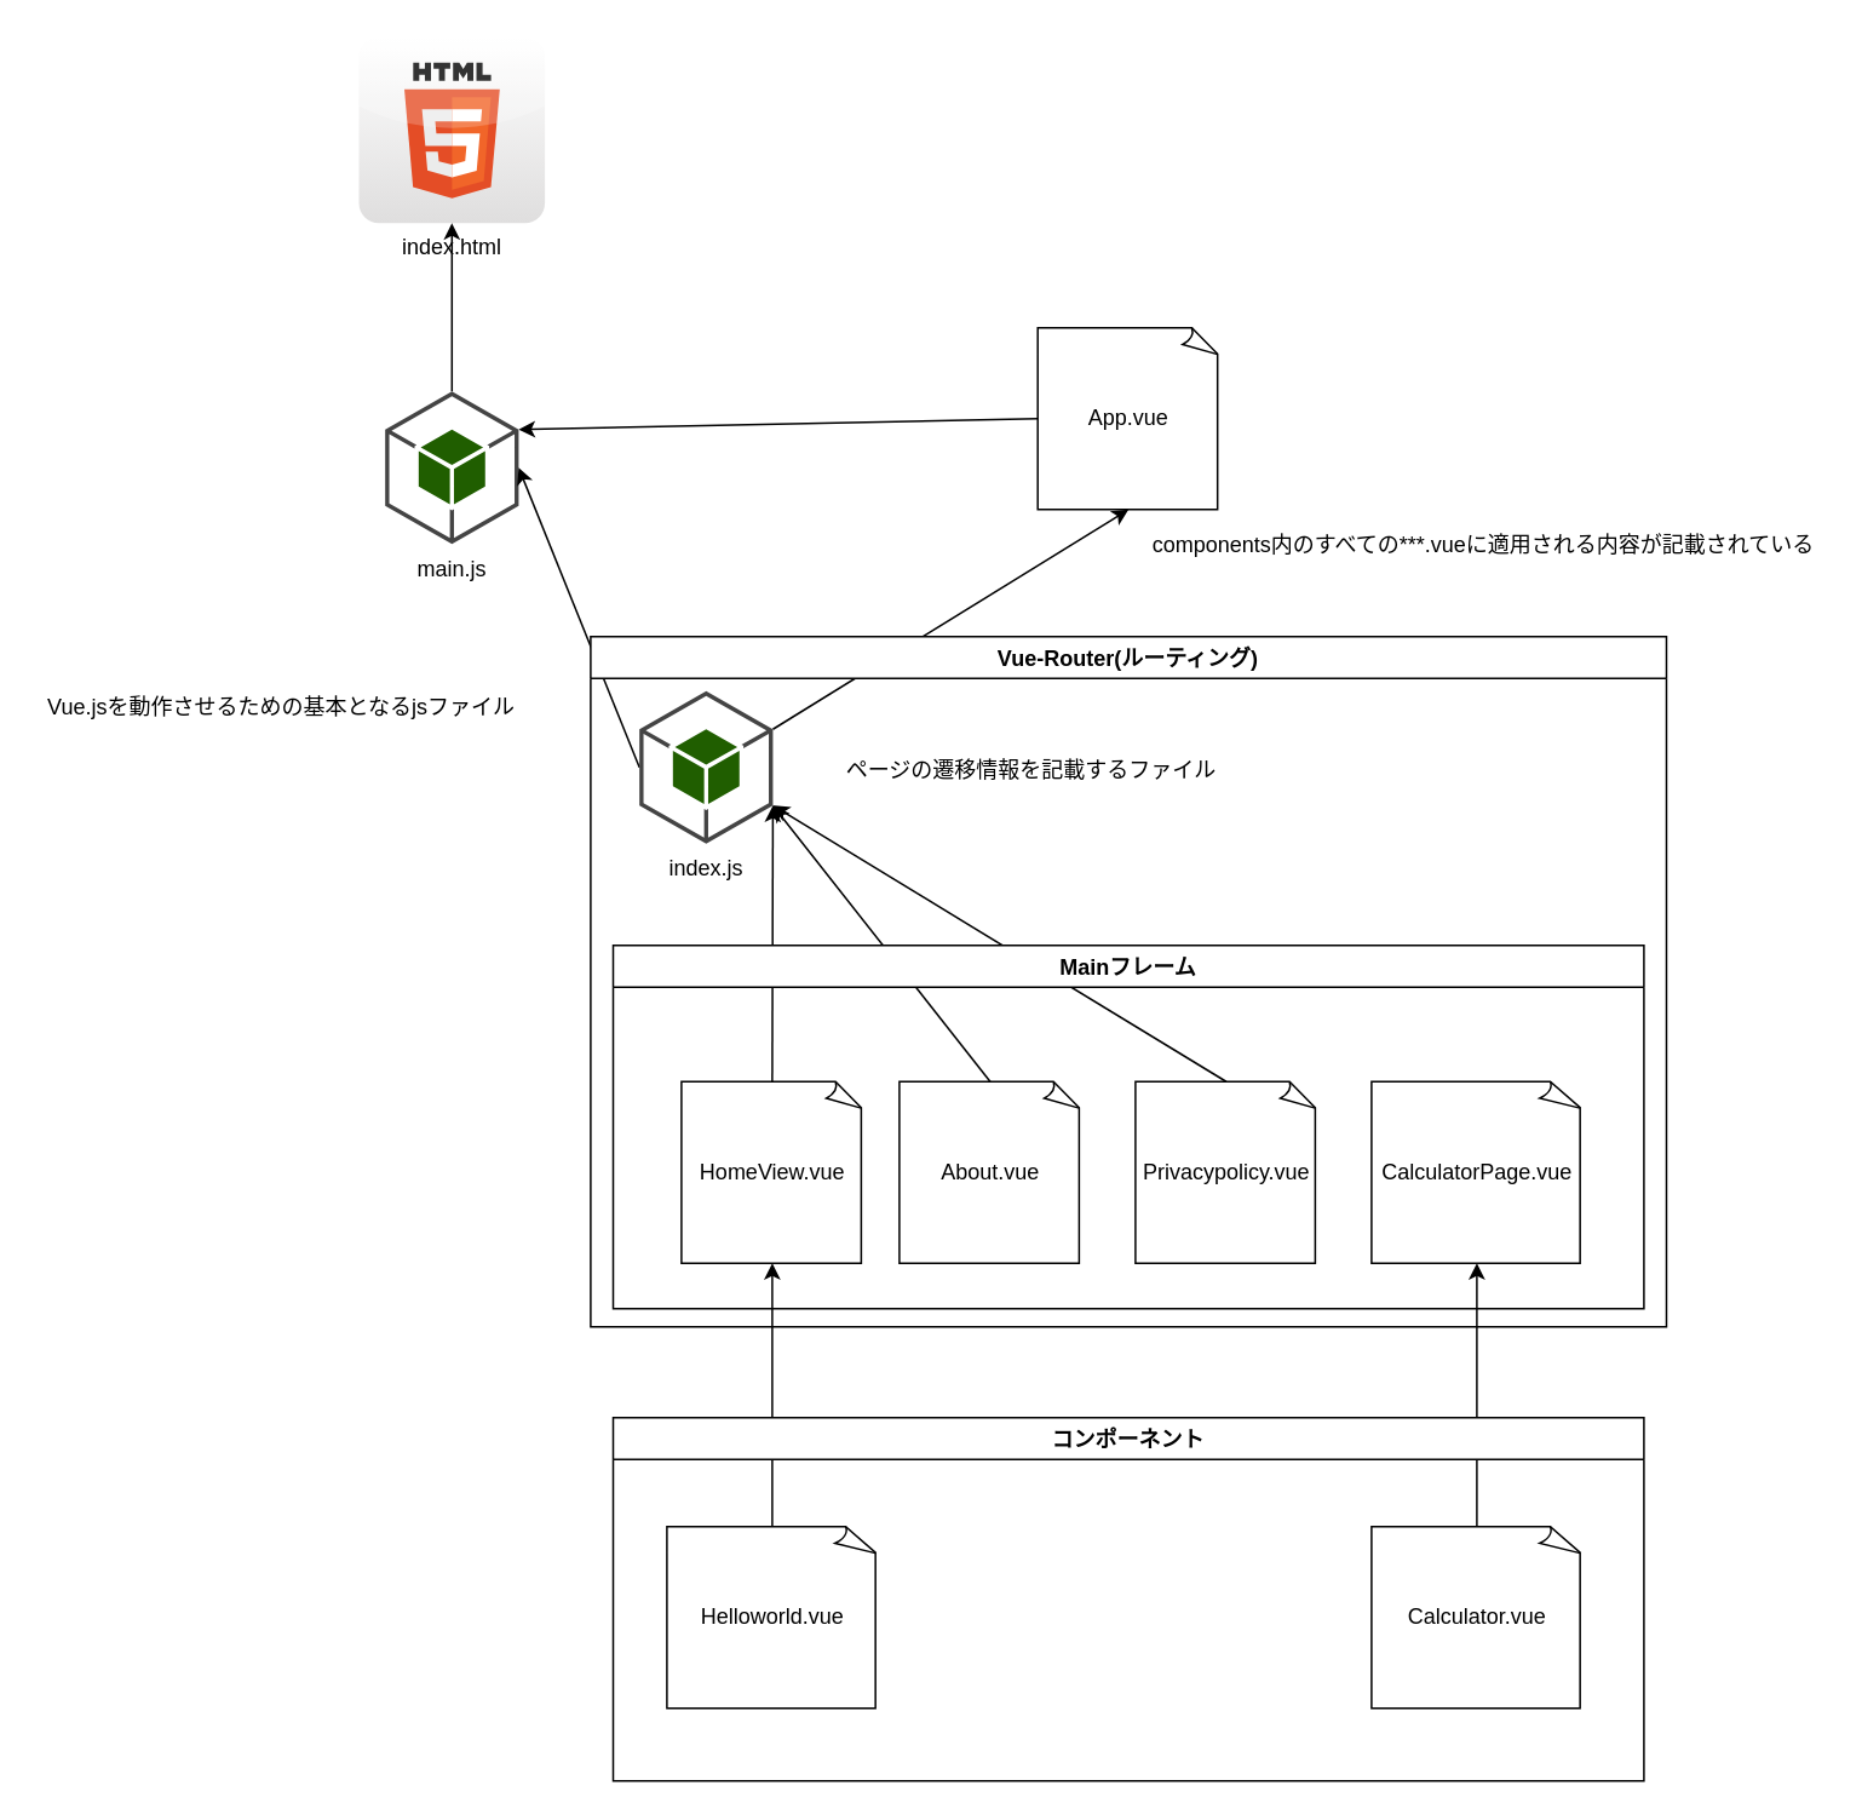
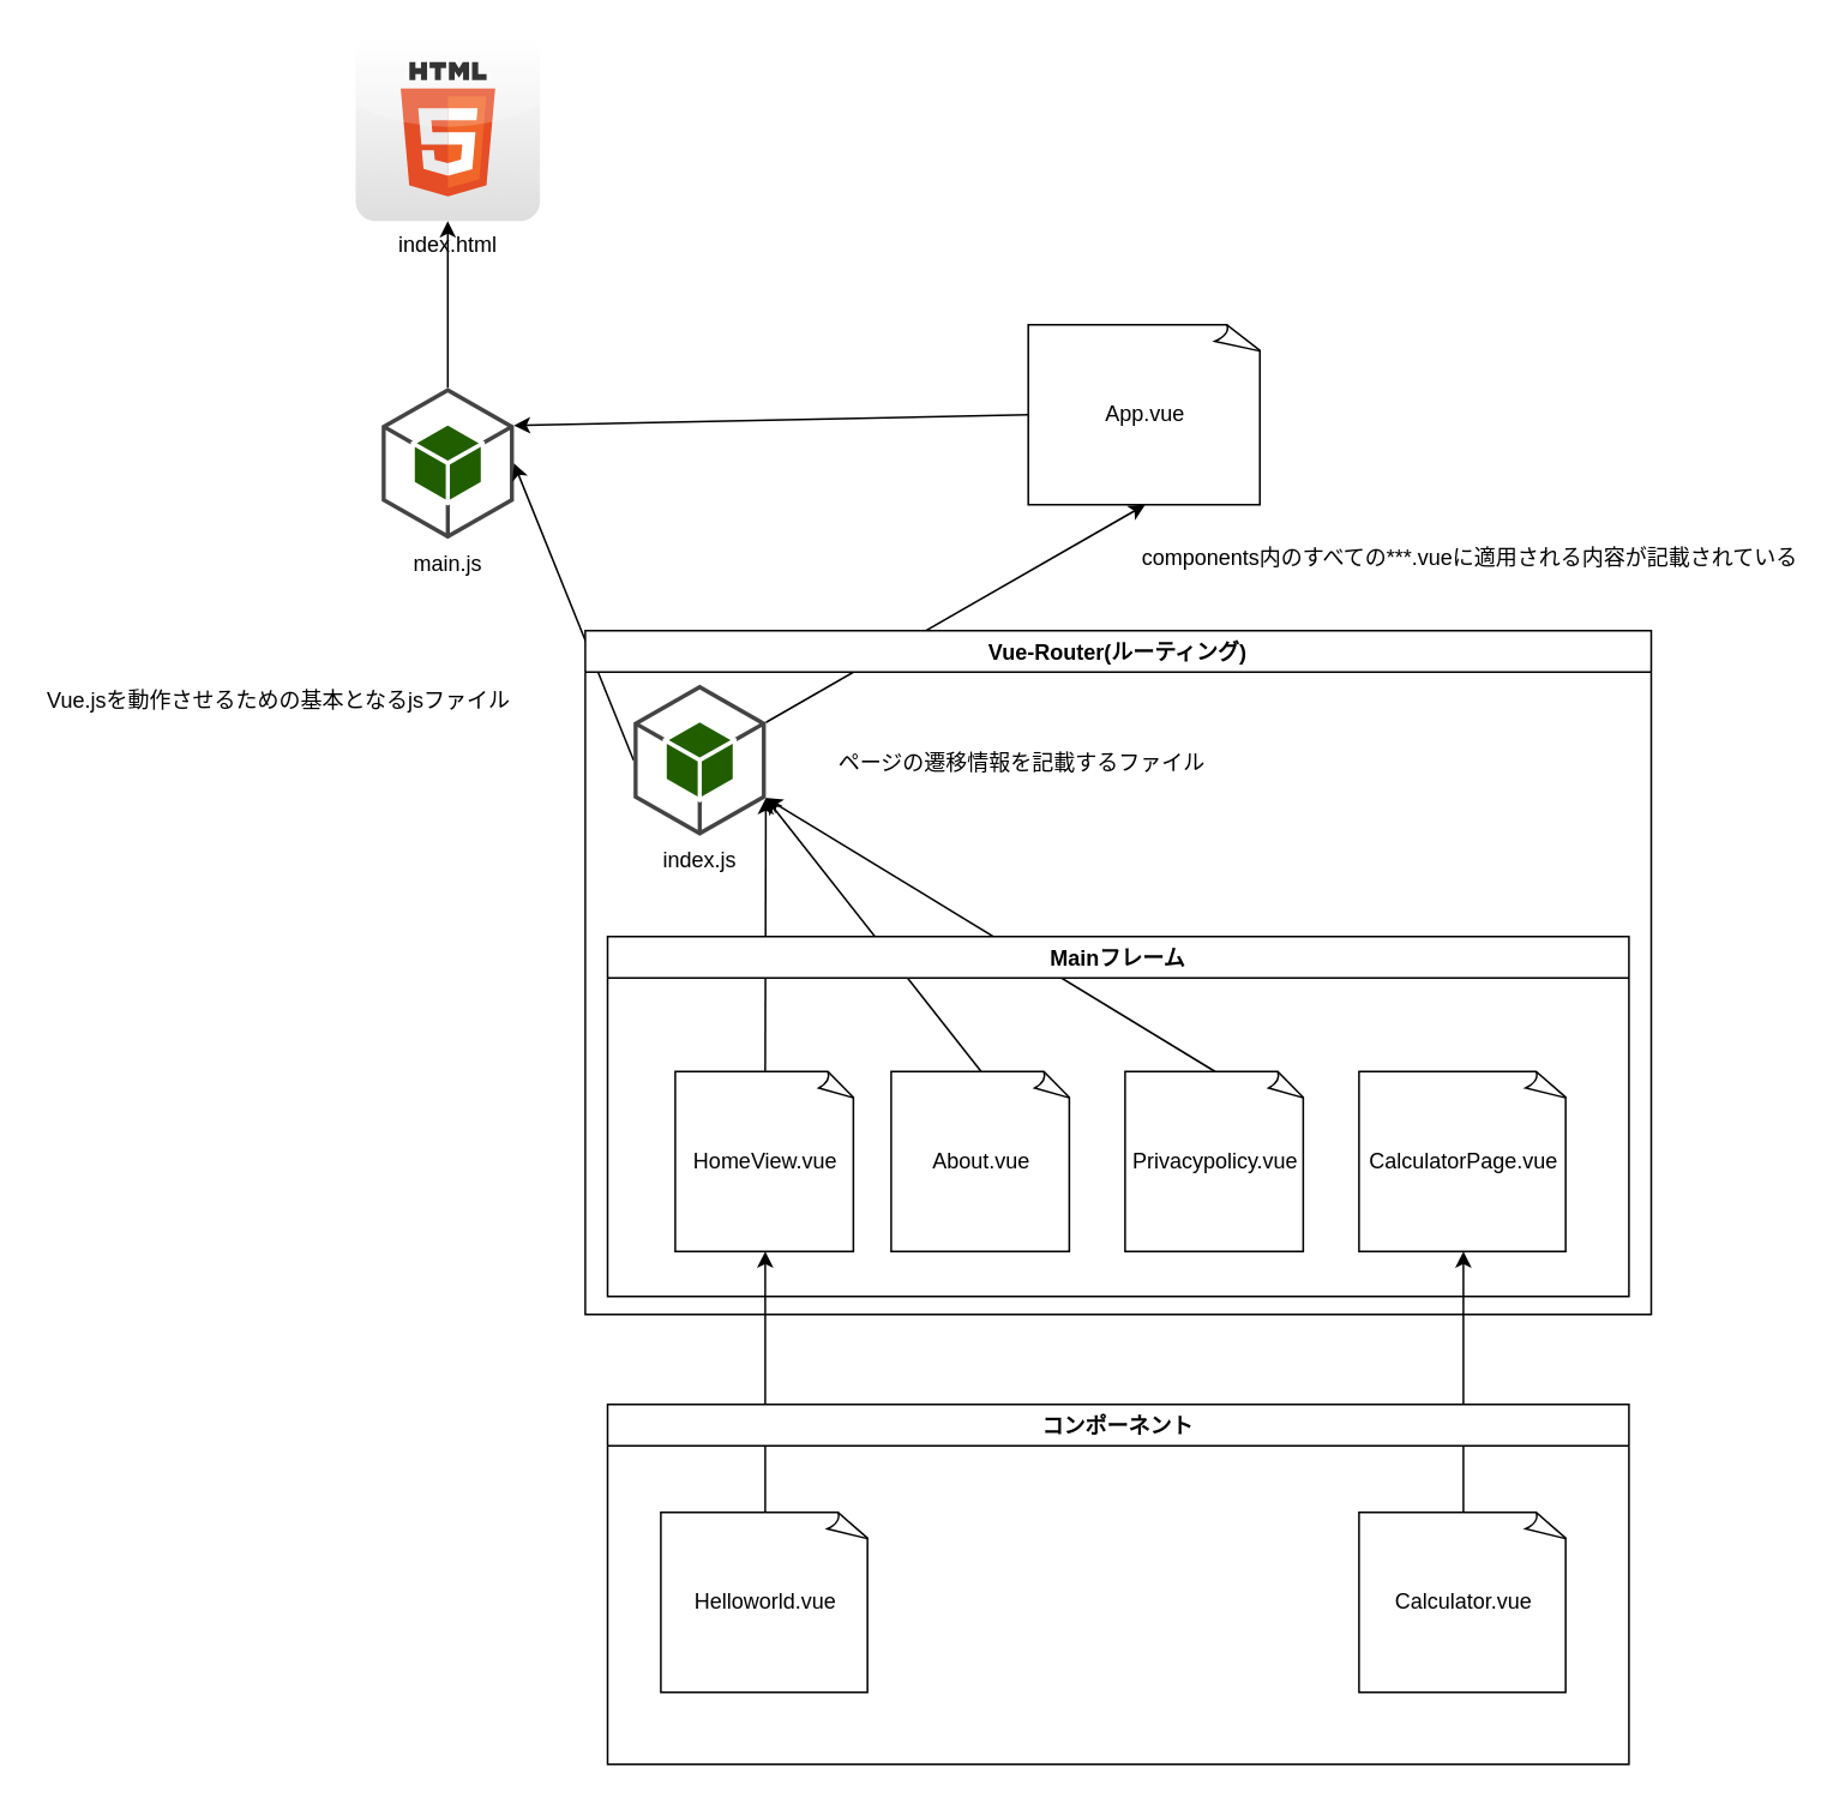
  <mxCell id="0" />
  <mxCell id="1" parent="0" />
  <mxCell id="2" style="edgeStyle=none;html=1;exitX=0;exitY=0.5;exitDx=0;exitDy=0;exitPerimeter=0;entryX=1;entryY=0.25;entryDx=0;entryDy=0;entryPerimeter=0;" edge="1" parent="1" source="3" target="13"><mxGeometry relative="1" as="geometry" /></mxCell>
- <mxCell id="3" value="App.vue" style="whiteSpace=wrap;html=1;shape=mxgraph.basic.document" vertex="1" parent="1"><mxGeometry x="570.8" y="180" width="100" height="100" as="geometry" /></mxCell>
+ <mxCell id="3" value="App.vue" style="whiteSpace=wrap;html=1;shape=mxgraph.basic.document" vertex="1" parent="1"><mxGeometry x="570.8" y="180" width="130" height="100" as="geometry" /></mxCell>
  <mxCell id="4" value="CalculatorPage.vue" style="whiteSpace=wrap;html=1;shape=mxgraph.basic.document" vertex="1" parent="1"><mxGeometry x="754.6" y="595" width="116" height="100" as="geometry" /></mxCell>
  <mxCell id="5" style="edgeStyle=none;html=1;exitX=0.5;exitY=0;exitDx=0;exitDy=0;exitPerimeter=0;entryX=1;entryY=0.75;entryDx=0;entryDy=0;entryPerimeter=0;" edge="1" parent="1" source="6" target="16"><mxGeometry relative="1" as="geometry"><mxPoint x="427" y="380" as="targetPoint" /></mxGeometry></mxCell>
  <mxCell id="6" value="Privacypolicy.vue" style="whiteSpace=wrap;html=1;shape=mxgraph.basic.document" vertex="1" parent="1"><mxGeometry x="624.6" y="595" width="100" height="100" as="geometry" /></mxCell>
  <mxCell id="7" style="edgeStyle=none;html=1;exitX=0.5;exitY=0;exitDx=0;exitDy=0;exitPerimeter=0;entryX=1;entryY=0.75;entryDx=0;entryDy=0;entryPerimeter=0;" edge="1" parent="1" source="8" target="16"><mxGeometry relative="1" as="geometry" /></mxCell>
  <mxCell id="8" value="HomeView.vue" style="whiteSpace=wrap;html=1;shape=mxgraph.basic.document" vertex="1" parent="1"><mxGeometry x="374.6" y="595" width="100" height="100" as="geometry" /></mxCell>
  <mxCell id="9" style="edgeStyle=none;html=1;exitX=0.5;exitY=0;exitDx=0;exitDy=0;exitPerimeter=0;entryX=1;entryY=0.75;entryDx=0;entryDy=0;entryPerimeter=0;" edge="1" parent="1" source="10" target="16"><mxGeometry relative="1" as="geometry"><mxPoint x="427" y="380" as="targetPoint" /></mxGeometry></mxCell>
  <mxCell id="10" value="About.vue" style="whiteSpace=wrap;html=1;shape=mxgraph.basic.document" vertex="1" parent="1"><mxGeometry x="494.6" y="595" width="100" height="100" as="geometry" /></mxCell>
  <mxCell id="11" value="index.html" style="dashed=0;outlineConnect=0;html=1;align=center;labelPosition=center;verticalLabelPosition=bottom;verticalAlign=top;shape=mxgraph.webicons.html5;gradientColor=#DFDEDE" vertex="1" parent="1"><mxGeometry y="20" width="102.4" height="102.4" as="geometry" x="197" /></mxCell>
  <mxCell id="12" style="edgeStyle=none;html=1;exitX=0.5;exitY=0;exitDx=0;exitDy=0;exitPerimeter=0;" edge="1" parent="1" source="13" target="11"><mxGeometry relative="1" as="geometry" /></mxCell>
  <mxCell id="13" value="main.js" style="outlineConnect=0;dashed=0;verticalLabelPosition=bottom;verticalAlign=top;align=center;html=1;shape=mxgraph.aws3.android;fillColor=#205E00;gradientColor=none;" vertex="1" parent="1"><mxGeometry x="211.45" y="215" width="73.5" height="84" as="geometry" /></mxCell>
  <mxCell id="14" style="edgeStyle=none;html=1;exitX=0;exitY=0.5;exitDx=0;exitDy=0;exitPerimeter=0;entryX=1;entryY=0.5;entryDx=0;entryDy=0;entryPerimeter=0;" edge="1" parent="1" source="16" target="13"><mxGeometry relative="1" as="geometry" /></mxCell>
  <mxCell id="15" style="edgeStyle=none;html=1;exitX=1;exitY=0.25;exitDx=0;exitDy=0;exitPerimeter=0;entryX=0.5;entryY=1;entryDx=0;entryDy=0;entryPerimeter=0;" edge="1" parent="1" source="16" target="3"><mxGeometry relative="1" as="geometry" /></mxCell>
  <mxCell id="16" value="index.js" style="outlineConnect=0;dashed=0;verticalLabelPosition=bottom;verticalAlign=top;align=center;html=1;shape=mxgraph.aws3.android;fillColor=#205E00;gradientColor=none;" vertex="1" parent="1"><mxGeometry x="351.45" y="380" width="73.5" height="84" as="geometry" /></mxCell>
  <mxCell id="17" value="Vue-Router(ルーティング)" style="swimlane;" vertex="1" parent="1"><mxGeometry x="324.6" y="350" width="592.4" height="380" as="geometry" /></mxCell>
  <mxCell id="18" value="Mainフレーム" style="swimlane;" vertex="1" parent="17"><mxGeometry x="12.4" y="170" width="567.6" height="200" as="geometry" /></mxCell>
  <mxCell id="19" value="ページの遷移情報を記載するファイル" style="text;html=1;resizable=0;autosize=1;align=center;verticalAlign=middle;points=[];fillColor=none;strokeColor=none;rounded=0;" vertex="1" parent="17"><mxGeometry x="135.4" y="65" width="213" height="18" as="geometry" /></mxCell>
  <mxCell id="20" style="edgeStyle=none;html=1;entryX=0.5;entryY=1;entryDx=0;entryDy=0;entryPerimeter=0;" edge="1" parent="1" source="24" target="4"><mxGeometry relative="1" as="geometry" /></mxCell>
  <mxCell id="21" style="edgeStyle=none;html=1;entryX=0.5;entryY=1;entryDx=0;entryDy=0;entryPerimeter=0;" edge="1" parent="1" source="23" target="8"><mxGeometry relative="1" as="geometry" /></mxCell>
  <mxCell id="22" value="コンポーネント" style="swimlane;" vertex="1" parent="1"><mxGeometry x="337" y="780" width="567.6" height="200" as="geometry" /></mxCell>
  <mxCell id="23" value="Helloworld.vue" style="whiteSpace=wrap;html=1;shape=mxgraph.basic.document" vertex="1" parent="22"><mxGeometry x="29.6" y="60" width="116" height="100" as="geometry" /></mxCell>
  <mxCell id="24" value="Calculator.vue" style="whiteSpace=wrap;html=1;shape=mxgraph.basic.document" vertex="1" parent="22"><mxGeometry x="417.6" y="60" width="116" height="100" as="geometry" /></mxCell>
  <mxCell id="25" value="Vue.jsを動作させるための基本となるjsファイル" style="text;html=1;resizable=0;autosize=1;align=center;verticalAlign=middle;points=[];fillColor=none;strokeColor=none;rounded=0;" vertex="1" parent="1"><mxGeometry x="20" y="380" width="267" height="18" as="geometry" /></mxCell>
- <mxCell id="26" value="components内のすべての***.vueに適用される内容が記載されている" style="text;html=1;resizable=0;autosize=1;align=center;verticalAlign=middle;points=[];fillColor=none;strokeColor=none;rounded=0;" vertex="1" parent="1"><mxGeometry x="628" y="291" width="375" height="18" as="geometry" /></mxCell>
+ <mxCell id="26" value="components内のすべての***.vueに適用される内容が記載されている" style="text;html=1;resizable=0;autosize=1;align=center;verticalAlign=middle;points=[];fillColor=none;strokeColor=none;rounded=0;" vertex="1" parent="1"><mxGeometry x="628" y="301" width="375" height="18" as="geometry" /></mxCell>
